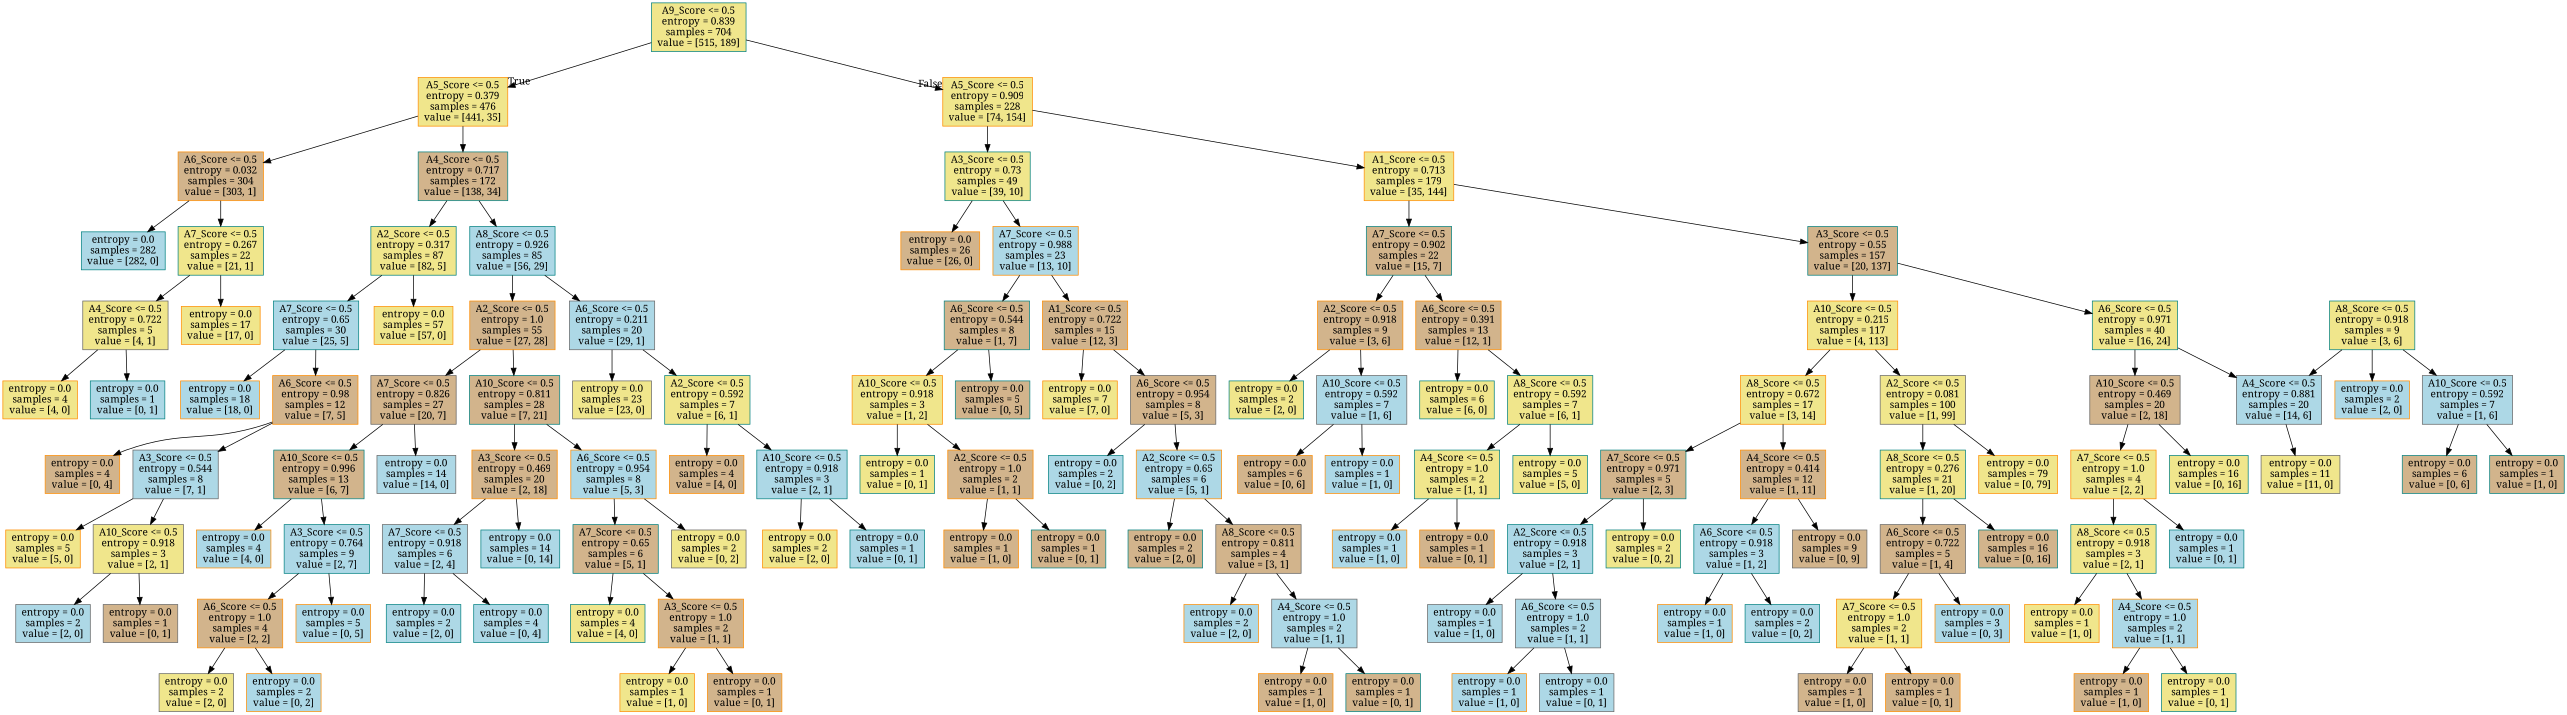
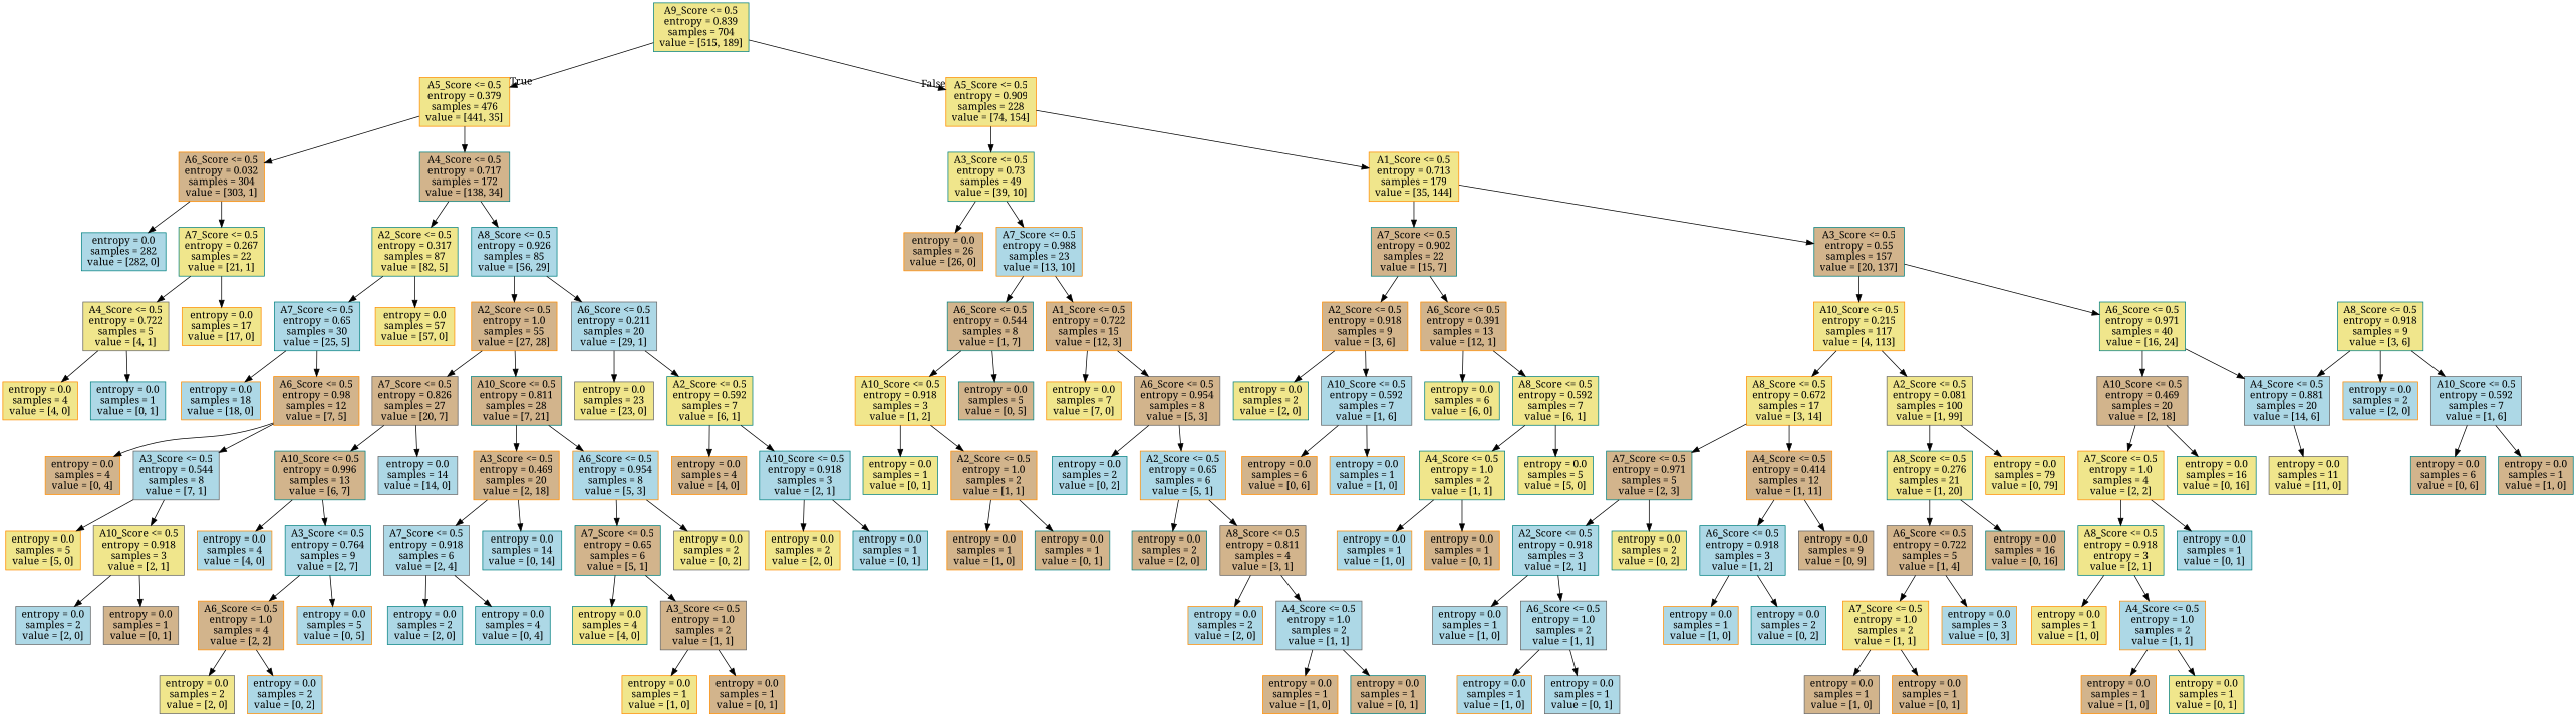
  digraph {
    fontname="Noto Serif"
    node [color=darkorange fillcolor=tan fontname="Noto Serif" shape=box style=filled]
    edge [fontname="Noto Serif"]
    n1 [color=teal fillcolor=khaki label="A9_Score <= 0.5\nentropy = 0.839\nsamples = 704\nvalue = [515, 189]"]
    n2 [fillcolor=khaki label="A5_Score <= 0.5\nentropy = 0.379\nsamples = 476\nvalue = [441, 35]"]
    n3 [fillcolor=khaki label="A5_Score <= 0.5\nentropy = 0.909\nsamples = 228\nvalue = [74, 154]"]
    n4 [label="A6_Score <= 0.5\nentropy = 0.032\nsamples = 304\nvalue = [303, 1]"]
    n5 [color=teal label="A4_Score <= 0.5\nentropy = 0.717\nsamples = 172\nvalue = [138, 34]"]
    n6 [color=teal fillcolor=khaki label="A3_Score <= 0.5\nentropy = 0.73\nsamples = 49\nvalue = [39, 10]"]
    n7 [fillcolor=khaki label="A1_Score <= 0.5\nentropy = 0.713\nsamples = 179\nvalue = [35, 144]"]
    n8 [color=teal fillcolor=lightblue label="entropy = 0.0\nsamples = 282\nvalue = [282, 0]"]
    n9 [color=teal fillcolor=khaki label="A7_Score <= 0.5\nentropy = 0.267\nsamples = 22\nvalue = [21, 1]"]
    n10 [color=teal fillcolor=khaki label="A2_Score <= 0.5\nentropy = 0.317\nsamples = 87\nvalue = [82, 5]"]
    n11 [color=teal fillcolor=lightblue label="A8_Score <= 0.5\nentropy = 0.926\nsamples = 85\nvalue = [56, 29]"]
    n12 [fillcolor=khaki label="entropy = 0.0\nsamples = 17\nvalue = [17, 0]"]
    n13 [color=gray40 fillcolor=khaki label="A4_Score <= 0.5\nentropy = 0.722\nsamples = 5\nvalue = [4, 1]"]
    n14 [fillcolor=khaki label="entropy = 0.0\nsamples = 4\nvalue = [4, 0]"]
    n15 [color=teal fillcolor=lightblue label="entropy = 0.0\nsamples = 1\nvalue = [0, 1]"]
    n16 [fillcolor=khaki label="entropy = 0.0\nsamples = 57\nvalue = [57, 0]"]
    n17 [color=teal fillcolor=lightblue label="A7_Score <= 0.5\nentropy = 0.65\nsamples = 30\nvalue = [25, 5]"]
    n18 [color=gray40 fillcolor=lightblue label="A6_Score <= 0.5\nentropy = 0.211\nsamples = 20\nvalue = [29, 1]"]
    n19 [label="A2_Score <= 0.5\nentropy = 1.0\nsamples = 55\nvalue = [27, 28]"]
    n20 [fillcolor=lightblue label="entropy = 0.0\nsamples = 18\nvalue = [18, 0]"]
    n21 [label="A6_Score <= 0.5\nentropy = 0.98\nsamples = 12\nvalue = [7, 5]"]
    n22 [color=gray40 fillcolor=lightblue label="A3_Score <= 0.5\nentropy = 0.544\nsamples = 8\nvalue = [7, 1]"]
    n23 [label="entropy = 0.0\nsamples = 4\nvalue = [0, 4]"]
    n24 [fillcolor=khaki label="entropy = 0.0\nsamples = 5\nvalue = [5, 0]"]
    n25 [color=gray40 fillcolor=khaki label="A10_Score <= 0.5\nentropy = 0.918\nsamples = 3\nvalue = [2, 1]"]
    n26 [color=gray40 fillcolor=lightblue label="entropy = 0.0\nsamples = 2\nvalue = [2, 0]"]
    n27 [color=gray40 label="entropy = 0.0\nsamples = 1\nvalue = [0, 1]"]
    n28 [color=gray40 fillcolor=khaki label="entropy = 0.0\nsamples = 23\nvalue = [23, 0]"]
    n29 [color=teal fillcolor=khaki label="A2_Score <= 0.5\nentropy = 0.592\nsamples = 7\nvalue = [6, 1]"]
    n30 [color=gray40 label="A7_Score <= 0.5\nentropy = 0.826\nsamples = 27\nvalue = [20, 7]"]
    n31 [color=teal label="A10_Score <= 0.5\nentropy = 0.811\nsamples = 28\nvalue = [7, 21]"]
    n32 [color=teal fillcolor=lightblue label="A10_Score <= 0.5\nentropy = 0.918\nsamples = 3\nvalue = [2, 1]"]
    n33 [label="entropy = 0.0\nsamples = 4\nvalue = [4, 0]"]
    n34 [fillcolor=khaki label="entropy = 0.0\nsamples = 2\nvalue = [2, 0]"]
    n35 [color=teal fillcolor=lightblue label="entropy = 0.0\nsamples = 1\nvalue = [0, 1]"]
    n36 [color=gray40 fillcolor=lightblue label="entropy = 0.0\nsamples = 14\nvalue = [14, 0]"]
    n37 [color=teal label="A10_Score <= 0.5\nentropy = 0.996\nsamples = 13\nvalue = [6, 7]"]
    n38 [fillcolor=lightblue label="A6_Score <= 0.5\nentropy = 0.954\nsamples = 8\nvalue = [5, 3]"]
    n39 [label="A3_Score <= 0.5\nentropy = 0.469\nsamples = 20\nvalue = [2, 18]"]
    n40 [fillcolor=lightblue label="entropy = 0.0\nsamples = 4\nvalue = [4, 0]"]
    n41 [color=teal fillcolor=lightblue label="A3_Score <= 0.5\nentropy = 0.764\nsamples = 9\nvalue = [2, 7]"]
    n42 [label="A6_Score <= 0.5\nentropy = 1.0\nsamples = 4\nvalue = [2, 2]"]
    n43 [fillcolor=lightblue label="entropy = 0.0\nsamples = 5\nvalue = [0, 5]"]
    n44 [color=gray40 fillcolor=khaki label="entropy = 0.0\nsamples = 2\nvalue = [2, 0]"]
    n45 [fillcolor=lightblue label="entropy = 0.0\nsamples = 2\nvalue = [0, 2]"]
    n46 [color=teal label="A7_Score <= 0.5\nentropy = 0.65\nsamples = 6\nvalue = [5, 1]"]
    n47 [color=gray40 fillcolor=khaki label="entropy = 0.0\nsamples = 2\nvalue = [0, 2]"]
    n48 [color=gray40 fillcolor=lightblue label="A7_Score <= 0.5\nentropy = 0.918\nsamples = 6\nvalue = [2, 4]"]
    n49 [color=teal fillcolor=lightblue label="entropy = 0.0\nsamples = 14\nvalue = [0, 14]"]
    n50 [color=teal fillcolor=khaki label="entropy = 0.0\nsamples = 4\nvalue = [4, 0]"]
-   n51 [label="A3_Score <= 0.5\nentropy = 1.0\nsamples = 2\nvalue = [1, 1]"]
+   n51 [color=gray40 label="A3_Score <= 0.5\nentropy = 1.0\nsamples = 2\nvalue = [1, 1]"]
    n52 [fillcolor=khaki label="entropy = 0.0\nsamples = 1\nvalue = [1, 0]"]
    n53 [label="entropy = 0.0\nsamples = 1\nvalue = [0, 1]"]
    n54 [color=teal fillcolor=lightblue label="entropy = 0.0\nsamples = 2\nvalue = [2, 0]"]
    n55 [color=teal fillcolor=lightblue label="entropy = 0.0\nsamples = 4\nvalue = [0, 4]"]
    n56 [label="entropy = 0.0\nsamples = 26\nvalue = [26, 0]"]
    n57 [fillcolor=lightblue label="A7_Score <= 0.5\nentropy = 0.988\nsamples = 23\nvalue = [13, 10]"]
    n58 [color=teal label="A7_Score <= 0.5\nentropy = 0.902\nsamples = 22\nvalue = [15, 7]"]
    n59 [color=teal label="A3_Score <= 0.5\nentropy = 0.55\nsamples = 157\nvalue = [20, 137]"]
    n60 [label="A1_Score <= 0.5\nentropy = 0.722\nsamples = 15\nvalue = [12, 3]"]
    n61 [color=teal label="A6_Score <= 0.5\nentropy = 0.544\nsamples = 8\nvalue = [1, 7]"]
    n62 [fillcolor=khaki label="entropy = 0.0\nsamples = 7\nvalue = [7, 0]"]
    n63 [color=gray40 label="A6_Score <= 0.5\nentropy = 0.954\nsamples = 8\nvalue = [5, 3]"]
    n64 [fillcolor=khaki label="A10_Score <= 0.5\nentropy = 0.918\nsamples = 3\nvalue = [1, 2]"]
    n65 [color=teal label="entropy = 0.0\nsamples = 5\nvalue = [0, 5]"]
    n66 [fillcolor=lightblue label="A2_Score <= 0.5\nentropy = 0.65\nsamples = 6\nvalue = [5, 1]"]
    n67 [color=teal fillcolor=lightblue label="entropy = 0.0\nsamples = 2\nvalue = [0, 2]"]
    n68 [color=teal label="entropy = 0.0\nsamples = 2\nvalue = [2, 0]"]
    n69 [color=gray40 label="A8_Score <= 0.5\nentropy = 0.811\nsamples = 4\nvalue = [3, 1]"]
    n70 [fillcolor=lightblue label="entropy = 0.0\nsamples = 2\nvalue = [2, 0]"]
    n71 [color=gray40 fillcolor=lightblue label="A4_Score <= 0.5\nentropy = 1.0\nsamples = 2\nvalue = [1, 1]"]
    n72 [label="entropy = 0.0\nsamples = 1\nvalue = [1, 0]"]
    n73 [color=teal label="entropy = 0.0\nsamples = 1\nvalue = [0, 1]"]
    n74 [label="A2_Score <= 0.5\nentropy = 1.0\nsamples = 2\nvalue = [1, 1]"]
    n75 [color=teal fillcolor=khaki label="entropy = 0.0\nsamples = 1\nvalue = [0, 1]"]
    n76 [label="entropy = 0.0\nsamples = 1\nvalue = [1, 0]"]
    n77 [color=teal label="entropy = 0.0\nsamples = 1\nvalue = [0, 1]"]
    n78 [label="A6_Score <= 0.5\nentropy = 0.391\nsamples = 13\nvalue = [12, 1]"]
    n79 [label="A2_Score <= 0.5\nentropy = 0.918\nsamples = 9\nvalue = [3, 6]"]
    n80 [color=teal fillcolor=khaki label="A6_Score <= 0.5\nentropy = 0.971\nsamples = 40\nvalue = [16, 24]"]
    n81 [fillcolor=khaki label="A10_Score <= 0.5\nentropy = 0.215\nsamples = 117\nvalue = [4, 113]"]
    n82 [color=teal fillcolor=khaki label="entropy = 0.0\nsamples = 6\nvalue = [6, 0]"]
    n83 [color=teal fillcolor=khaki label="A8_Score <= 0.5\nentropy = 0.592\nsamples = 7\nvalue = [6, 1]"]
    n84 [color=teal fillcolor=khaki label="entropy = 0.0\nsamples = 2\nvalue = [2, 0]"]
    n85 [color=gray40 fillcolor=lightblue label="A10_Score <= 0.5\nentropy = 0.592\nsamples = 7\nvalue = [1, 6]"]
    n86 [color=teal fillcolor=khaki label="entropy = 0.0\nsamples = 5\nvalue = [5, 0]"]
    n87 [color=teal fillcolor=khaki label="A4_Score <= 0.5\nentropy = 1.0\nsamples = 2\nvalue = [1, 1]"]
    n88 [fillcolor=lightblue label="entropy = 0.0\nsamples = 1\nvalue = [1, 0]"]
    n89 [label="entropy = 0.0\nsamples = 1\nvalue = [0, 1]"]
    n90 [fillcolor=lightblue label="entropy = 0.0\nsamples = 1\nvalue = [1, 0]"]
    n91 [label="entropy = 0.0\nsamples = 6\nvalue = [0, 6]"]
    n92 [color=gray40 fillcolor=lightblue label="A4_Score <= 0.5\nentropy = 0.881\nsamples = 20\nvalue = [14, 6]"]
    n93 [color=gray40 label="A10_Score <= 0.5\nentropy = 0.469\nsamples = 20\nvalue = [2, 18]"]
    n94 [fillcolor=khaki label="A8_Score <= 0.5\nentropy = 0.672\nsamples = 17\nvalue = [3, 14]"]
    n95 [color=gray40 fillcolor=khaki label="A2_Score <= 0.5\nentropy = 0.081\nsamples = 100\nvalue = [1, 99]"]
    n96 [color=gray40 fillcolor=khaki label="entropy = 0.0\nsamples = 11\nvalue = [11, 0]"]
    n97 [fillcolor=khaki label="A7_Score <= 0.5\nentropy = 1.0\nsamples = 4\nvalue = [2, 2]"]
    n98 [color=teal fillcolor=khaki label="entropy = 0.0\nsamples = 16\nvalue = [0, 16]"]
    n99 [color=teal fillcolor=khaki label="A8_Score <= 0.5\nentropy = 0.918\nsamples = 9\nvalue = [3, 6]"]
    n100 [fillcolor=lightblue label="entropy = 0.0\nsamples = 2\nvalue = [2, 0]"]
    n101 [color=gray40 fillcolor=lightblue label="A10_Score <= 0.5\nentropy = 0.592\nsamples = 7\nvalue = [1, 6]"]
    n102 [color=teal label="entropy = 0.0\nsamples = 1\nvalue = [1, 0]"]
    n103 [color=teal label="entropy = 0.0\nsamples = 6\nvalue = [0, 6]"]
-   n104 [color=teal fillcolor=khaki label="A8_Score <= 0.5\nentropy = 0.918\nsamples = 3\nvalue = [2, 1]"]
+   n104 [color=teal fillcolor=khaki label="A8_Score <= 0.5\nentropy = 0.918\nentropy = 3\nvalue = [2, 1]"]
    n105 [color=teal fillcolor=lightblue label="entropy = 0.0\nsamples = 1\nvalue = [0, 1]"]
    n106 [fillcolor=khaki label="entropy = 0.0\nsamples = 1\nvalue = [1, 0]"]
    n107 [fillcolor=lightblue label="A4_Score <= 0.5\nentropy = 1.0\nsamples = 2\nvalue = [1, 1]"]
    n108 [label="entropy = 0.0\nsamples = 1\nvalue = [1, 0]"]
    n109 [color=teal fillcolor=khaki label="entropy = 0.0\nsamples = 1\nvalue = [0, 1]"]
    n110 [color=teal label="A7_Score <= 0.5\nentropy = 0.971\nsamples = 5\nvalue = [2, 3]"]
    n111 [label="A4_Score <= 0.5\nentropy = 0.414\nsamples = 12\nvalue = [1, 11]"]
    n112 [color=teal fillcolor=khaki label="A8_Score <= 0.5\nentropy = 0.276\nsamples = 21\nvalue = [1, 20]"]
    n113 [fillcolor=khaki label="entropy = 0.0\nsamples = 79\nvalue = [0, 79]"]
    n114 [color=teal fillcolor=lightblue label="A2_Score <= 0.5\nentropy = 0.918\nsamples = 3\nvalue = [2, 1]"]
    n115 [color=teal fillcolor=khaki label="entropy = 0.0\nsamples = 2\nvalue = [0, 2]"]
    n116 [color=teal fillcolor=lightblue label="A6_Score <= 0.5\nentropy = 0.918\nsamples = 3\nvalue = [1, 2]"]
    n117 [color=gray40 label="entropy = 0.0\nsamples = 9\nvalue = [0, 9]"]
    n118 [color=gray40 fillcolor=lightblue label="entropy = 0.0\nsamples = 1\nvalue = [1, 0]"]
    n119 [color=gray40 fillcolor=lightblue label="A6_Score <= 0.5\nentropy = 1.0\nsamples = 2\nvalue = [1, 1]"]
    n120 [fillcolor=lightblue label="entropy = 0.0\nsamples = 1\nvalue = [1, 0]"]
    n121 [color=gray40 fillcolor=lightblue label="entropy = 0.0\nsamples = 1\nvalue = [0, 1]"]
    n122 [fillcolor=lightblue label="entropy = 0.0\nsamples = 1\nvalue = [1, 0]"]
    n123 [color=teal fillcolor=lightblue label="entropy = 0.0\nsamples = 2\nvalue = [0, 2]"]
    n124 [color=gray40 label="A6_Score <= 0.5\nentropy = 0.722\nsamples = 5\nvalue = [1, 4]"]
    n125 [color=teal label="entropy = 0.0\nsamples = 16\nvalue = [0, 16]"]
    n126 [fillcolor=khaki label="A7_Score <= 0.5\nentropy = 1.0\nsamples = 2\nvalue = [1, 1]"]
    n127 [fillcolor=lightblue label="entropy = 0.0\nsamples = 3\nvalue = [0, 3]"]
    n128 [color=gray40 label="entropy = 0.0\nsamples = 1\nvalue = [1, 0]"]
    n129 [label="entropy = 0.0\nsamples = 1\nvalue = [0, 1]"]
    n1 -> n2 [headlabel=True labelangle=45 labeldistance=2.5]
    n1 -> n3 [headlabel=False labelangle=-45 labeldistance=2.5]
    n2 -> n4
    n2 -> n5
    n3 -> n6
    n3 -> n7
    n4 -> n8
    n4 -> n9
    n5 -> n10
    n5 -> n11
    n6 -> n56
    n6 -> n57
    n7 -> n58
    n7 -> n59
    n9 -> n12
    n9 -> n13
    n10 -> n16
    n10 -> n17
    n11 -> n18
    n11 -> n19
    n13 -> n14
    n13 -> n15
    n17 -> n20
    n17 -> n21
    n18 -> n28
    n18 -> n29
    n19 -> n30
    n19 -> n31
    n21 -> n22
    n21 -> n23
    n22 -> n24
    n22 -> n25
    n25 -> n26
    n25 -> n27
    n29 -> n32
    n29 -> n33
    n30 -> n36
    n30 -> n37
    n31 -> n38
    n31 -> n39
    n32 -> n34
    n32 -> n35
    n37 -> n40
    n37 -> n41
    n38 -> n46
    n38 -> n47
    n39 -> n48
    n39 -> n49
    n41 -> n42
    n41 -> n43
    n42 -> n44
    n42 -> n45
    n46 -> n50
    n46 -> n51
    n48 -> n54
    n48 -> n55
    n51 -> n52
    n51 -> n53
    n57 -> n60
    n57 -> n61
    n58 -> n78
    n58 -> n79
    n59 -> n80
    n59 -> n81
    n60 -> n62
    n60 -> n63
    n61 -> n64
    n61 -> n65
    n63 -> n66
    n63 -> n67
    n64 -> n74
    n64 -> n75
    n66 -> n68
    n66 -> n69
    n69 -> n70
    n69 -> n71
    n71 -> n72
    n71 -> n73
    n74 -> n76
    n74 -> n77
    n78 -> n82
    n78 -> n83
    n79 -> n84
    n79 -> n85
    n80 -> n92
    n80 -> n93
    n81 -> n94
    n81 -> n95
    n83 -> n86
    n83 -> n87
    n85 -> n90
    n85 -> n91
    n87 -> n88
    n87 -> n89
    n92 -> n96
    n93 -> n97
    n93 -> n98
    n94 -> n110
    n94 -> n111
    n95 -> n112
    n95 -> n113
    n97 -> n104
    n97 -> n105
    n99 -> n92
    n99 -> n100
    n99 -> n101
    n101 -> n102
    n101 -> n103
    n104 -> n106
    n104 -> n107
    n107 -> n108
    n107 -> n109
    n110 -> n114
    n110 -> n115
    n111 -> n116
    n111 -> n117
    n112 -> n124
    n112 -> n125
    n114 -> n118
    n114 -> n119
    n116 -> n122
    n116 -> n123
    n119 -> n120
    n119 -> n121
    n124 -> n126
    n124 -> n127
    n126 -> n128
    n126 -> n129
  }
